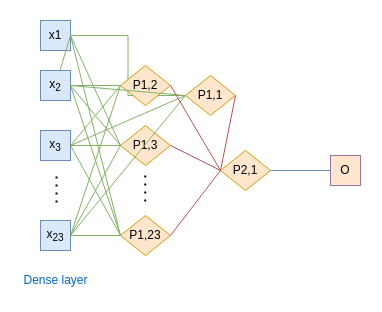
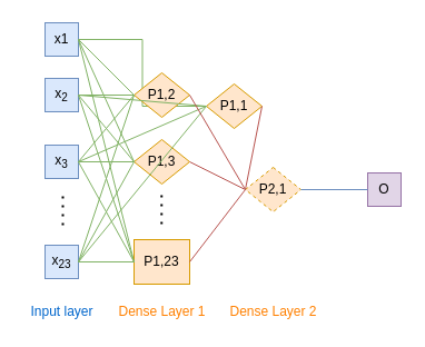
  <mxCell id="0" />
  <mxCell id="1" parent="0" />
  <mxCell id="2" style="edgeStyle=orthogonalEdgeStyle;rounded=0;orthogonalLoop=1;jettySize=auto;html=1;exitX=1;exitY=0.5;exitDx=0;exitDy=0;entryX=0;entryY=0.5;entryDx=0;entryDy=0;horizontal=0;endArrow=none;endFill=0;fillColor=#d5e8d4;strokeColor=#82b366;" edge="1" parent="1" source="3" target="8"><mxGeometry relative="1" as="geometry" /></mxCell>
  <mxCell id="3" value="x1" style="rounded=0;whiteSpace=wrap;html=1;fillColor=#dae8fc;strokeColor=#6c8ebf;" vertex="1" parent="1"><mxGeometry x="40" y="20" width="30" height="30" as="geometry" /></mxCell>
  <mxCell id="4" value="x&lt;sub&gt;2&lt;/sub&gt;" style="rounded=0;whiteSpace=wrap;html=1;fillColor=#dae8fc;strokeColor=#6c8ebf;" vertex="1" parent="1"><mxGeometry x="40" y="70" width="30" height="30" as="geometry" /></mxCell>
  <mxCell id="5" value="x&lt;sub&gt;3&lt;/sub&gt;" style="rounded=0;whiteSpace=wrap;html=1;fillColor=#dae8fc;strokeColor=#6c8ebf;" vertex="1" parent="1"><mxGeometry x="40" y="130" width="30" height="30" as="geometry" /></mxCell>
  <mxCell id="6" value="x&lt;sub&gt;23&lt;/sub&gt;" style="rounded=0;whiteSpace=wrap;html=1;fillColor=#dae8fc;strokeColor=#6c8ebf;" vertex="1" parent="1"><mxGeometry x="40" y="220" width="30" height="30" as="geometry" /></mxCell>
- <mxCell id="7" value="P1,23" style="rhombus;whiteSpace=wrap;html=1;fillColor=#ffe6cc;strokeColor=#d79b00;" vertex="1" parent="1"><mxGeometry x="120" y="215" width="50" height="40" as="geometry" /></mxCell>
+ <mxCell id="7" value="P1,23" style="whiteSpace=wrap;html=1;fillColor=#ffe6cc;strokeColor=#d79b00;rounded=0;" vertex="1" parent="1"><mxGeometry x="120" y="215" width="50" height="40" as="geometry" /></mxCell>
  <mxCell id="8" value="P1,1" style="rhombus;whiteSpace=wrap;html=1;fillColor=#ffe6cc;strokeColor=#d79b00;" vertex="1" parent="1"><mxGeometry x="185" y="75" width="50" height="40" as="geometry" /></mxCell>
  <mxCell id="9" value="P1,2" style="rhombus;whiteSpace=wrap;html=1;fillColor=#ffe6cc;strokeColor=#d79b00;" vertex="1" parent="1"><mxGeometry x="120" y="65" width="50" height="40" as="geometry" /></mxCell>
  <mxCell id="10" value="P1,3" style="rhombus;whiteSpace=wrap;html=1;fillColor=#ffe6cc;strokeColor=#d79b00;" vertex="1" parent="1"><mxGeometry x="120" y="125" width="50" height="40" as="geometry" /></mxCell>
- <mxCell id="11" value="P2,1" style="rhombus;whiteSpace=wrap;html=1;fillColor=#ffe6cc;strokeColor=#d79b00;" vertex="1" parent="1"><mxGeometry x="220" y="150" width="50" height="40" as="geometry" /></mxCell>
- <mxCell id="12" value="O" style="rounded=0;whiteSpace=wrap;html=1;fillColor=#ffe6cc;strokeColor=#9673a6;" vertex="1" parent="1"><mxGeometry x="330" y="155" width="30" height="30" as="geometry" /></mxCell>
+ <mxCell id="11" value="P2,1" style="rhombus;whiteSpace=wrap;html=1;fillColor=#ffe6cc;strokeColor=#d79b00;dashed=1;" vertex="1" parent="1"><mxGeometry x="220" y="150" width="50" height="40" as="geometry" /></mxCell>
+ <mxCell id="12" value="O" style="rounded=0;whiteSpace=wrap;html=1;fillColor=#e1d5e7;strokeColor=#9673a6;" vertex="1" parent="1"><mxGeometry x="330" y="155" width="30" height="30" as="geometry" /></mxCell>
  <mxCell id="13" value="" style="endArrow=none;html=1;rounded=0;exitX=1;exitY=0.5;exitDx=0;exitDy=0;entryX=0;entryY=0.5;entryDx=0;entryDy=0;fillColor=#d5e8d4;strokeColor=#82b366;" edge="1" parent="1" source="3" target="10"><mxGeometry width="50" height="50" relative="1" as="geometry"><mxPoint x="180" y="170" as="sourcePoint" /><mxPoint x="230" y="120" as="targetPoint" /></mxGeometry></mxCell>
- <mxCell id="14" value="" style="endArrow=none;html=1;rounded=0;exitX=1;exitY=0.5;exitDx=0;exitDy=0;fillColor=#d5e8d4;strokeColor=#82b366;" edge="1" parent="1" source="3" target="4"><mxGeometry width="50" height="50" relative="1" as="geometry"><mxPoint x="180" y="170" as="sourcePoint" /><mxPoint x="230" y="120" as="targetPoint" /></mxGeometry></mxCell>
+ <mxCell id="14" value="" style="endArrow=none;html=1;rounded=0;exitX=1;exitY=0.5;exitDx=0;exitDy=0;entryX=0;entryY=0.5;entryDx=0;entryDy=0;fillColor=#d5e8d4;strokeColor=#82b366;" edge="1" parent="1" source="3" target="9"><mxGeometry width="50" height="50" relative="1" as="geometry"><mxPoint x="180" y="170" as="sourcePoint" /><mxPoint x="230" y="120" as="targetPoint" /></mxGeometry></mxCell>
  <mxCell id="15" value="" style="endArrow=none;html=1;rounded=0;exitX=1;exitY=0.5;exitDx=0;exitDy=0;entryX=0;entryY=0.5;entryDx=0;entryDy=0;fillColor=#d5e8d4;strokeColor=#82b366;" edge="1" parent="1" source="3" target="7"><mxGeometry width="50" height="50" relative="1" as="geometry"><mxPoint x="180" y="170" as="sourcePoint" /><mxPoint x="230" y="120" as="targetPoint" /></mxGeometry></mxCell>
  <mxCell id="16" value="" style="endArrow=none;html=1;rounded=0;exitX=1;exitY=0.5;exitDx=0;exitDy=0;entryX=0;entryY=0.5;entryDx=0;entryDy=0;fillColor=#d5e8d4;strokeColor=#82b366;" edge="1" parent="1" source="4" target="9"><mxGeometry width="50" height="50" relative="1" as="geometry"><mxPoint x="180" y="170" as="sourcePoint" /><mxPoint x="230" y="120" as="targetPoint" /></mxGeometry></mxCell>
  <mxCell id="17" value="" style="endArrow=none;html=1;rounded=0;exitX=1;exitY=0.5;exitDx=0;exitDy=0;entryX=0;entryY=0.5;entryDx=0;entryDy=0;fillColor=#d5e8d4;strokeColor=#82b366;" edge="1" parent="1" source="4" target="8"><mxGeometry width="50" height="50" relative="1" as="geometry"><mxPoint x="180" y="170" as="sourcePoint" /><mxPoint x="230" y="120" as="targetPoint" /></mxGeometry></mxCell>
  <mxCell id="18" value="" style="endArrow=none;html=1;rounded=0;exitX=1;exitY=0.5;exitDx=0;exitDy=0;entryX=0;entryY=0.5;entryDx=0;entryDy=0;fillColor=#d5e8d4;strokeColor=#82b366;" edge="1" parent="1" source="4" target="10"><mxGeometry width="50" height="50" relative="1" as="geometry"><mxPoint x="180" y="170" as="sourcePoint" /><mxPoint x="230" y="120" as="targetPoint" /></mxGeometry></mxCell>
  <mxCell id="19" value="" style="endArrow=none;html=1;rounded=0;exitX=1;exitY=0.5;exitDx=0;exitDy=0;entryX=0;entryY=0.5;entryDx=0;entryDy=0;fillColor=#d5e8d4;strokeColor=#82b366;" edge="1" parent="1" source="4" target="7"><mxGeometry width="50" height="50" relative="1" as="geometry"><mxPoint x="100" y="160" as="sourcePoint" /><mxPoint x="150" y="110" as="targetPoint" /></mxGeometry></mxCell>
  <mxCell id="20" value="" style="endArrow=none;html=1;rounded=0;exitX=1;exitY=0.5;exitDx=0;exitDy=0;entryX=0;entryY=0.5;entryDx=0;entryDy=0;fillColor=#d5e8d4;strokeColor=#82b366;" edge="1" parent="1" source="5" target="8"><mxGeometry width="50" height="50" relative="1" as="geometry"><mxPoint x="100" y="160" as="sourcePoint" /><mxPoint x="150" y="110" as="targetPoint" /></mxGeometry></mxCell>
  <mxCell id="21" value="" style="endArrow=none;html=1;rounded=0;exitX=1;exitY=0.5;exitDx=0;exitDy=0;entryX=0;entryY=0.5;entryDx=0;entryDy=0;fillColor=#d5e8d4;strokeColor=#82b366;" edge="1" parent="1" source="5" target="9"><mxGeometry width="50" height="50" relative="1" as="geometry"><mxPoint x="100" y="160" as="sourcePoint" /><mxPoint x="110" y="100" as="targetPoint" /></mxGeometry></mxCell>
  <mxCell id="22" value="" style="endArrow=none;html=1;rounded=0;entryX=0;entryY=0.5;entryDx=0;entryDy=0;exitX=1;exitY=0.5;exitDx=0;exitDy=0;fillColor=#d5e8d4;strokeColor=#82b366;" edge="1" parent="1" source="5" target="10"><mxGeometry width="50" height="50" relative="1" as="geometry"><mxPoint x="90" y="130" as="sourcePoint" /><mxPoint x="140" y="80" as="targetPoint" /></mxGeometry></mxCell>
  <mxCell id="23" value="" style="endArrow=none;html=1;rounded=0;entryX=1;entryY=0.5;entryDx=0;entryDy=0;exitX=0;exitY=0.5;exitDx=0;exitDy=0;fillColor=#d5e8d4;strokeColor=#82b366;" edge="1" parent="1" source="7" target="5"><mxGeometry width="50" height="50" relative="1" as="geometry"><mxPoint x="90" y="240" as="sourcePoint" /><mxPoint x="140" y="190" as="targetPoint" /></mxGeometry></mxCell>
  <mxCell id="24" value="" style="endArrow=none;html=1;rounded=0;exitX=1;exitY=0.5;exitDx=0;exitDy=0;entryX=0;entryY=0.5;entryDx=0;entryDy=0;fillColor=#d5e8d4;strokeColor=#82b366;" edge="1" parent="1" source="6" target="7"><mxGeometry width="50" height="50" relative="1" as="geometry"><mxPoint x="90" y="240" as="sourcePoint" /><mxPoint x="140" y="190" as="targetPoint" /></mxGeometry></mxCell>
  <mxCell id="25" value="" style="endArrow=none;html=1;rounded=0;exitX=1;exitY=0.5;exitDx=0;exitDy=0;entryX=0;entryY=0.5;entryDx=0;entryDy=0;fillColor=#d5e8d4;strokeColor=#82b366;" edge="1" parent="1" source="6" target="10"><mxGeometry width="50" height="50" relative="1" as="geometry"><mxPoint x="90" y="240" as="sourcePoint" /><mxPoint x="140" y="190" as="targetPoint" /></mxGeometry></mxCell>
  <mxCell id="26" value="" style="endArrow=none;html=1;rounded=0;exitX=1;exitY=0.5;exitDx=0;exitDy=0;entryX=0;entryY=0.5;entryDx=0;entryDy=0;fillColor=#d5e8d4;strokeColor=#82b366;" edge="1" parent="1" source="6" target="9"><mxGeometry width="50" height="50" relative="1" as="geometry"><mxPoint x="90" y="200" as="sourcePoint" /><mxPoint x="140" y="150" as="targetPoint" /></mxGeometry></mxCell>
  <mxCell id="27" value="" style="endArrow=none;html=1;rounded=0;entryX=0;entryY=0.5;entryDx=0;entryDy=0;exitX=1;exitY=0.5;exitDx=0;exitDy=0;fillColor=#d5e8d4;strokeColor=#82b366;" edge="1" parent="1" source="6" target="8"><mxGeometry width="50" height="50" relative="1" as="geometry"><mxPoint x="90" y="130" as="sourcePoint" /><mxPoint x="140" y="80" as="targetPoint" /></mxGeometry></mxCell>
  <mxCell id="28" value="" style="endArrow=none;html=1;rounded=0;entryX=0;entryY=0.5;entryDx=0;entryDy=0;exitX=1;exitY=0.5;exitDx=0;exitDy=0;fillColor=#f8cecc;strokeColor=#b85450;" edge="1" parent="1" source="8" target="11"><mxGeometry width="50" height="50" relative="1" as="geometry"><mxPoint x="110" y="160" as="sourcePoint" /><mxPoint x="160" y="110" as="targetPoint" /></mxGeometry></mxCell>
  <mxCell id="29" value="" style="endArrow=none;html=1;rounded=0;entryX=0;entryY=0.5;entryDx=0;entryDy=0;exitX=1;exitY=0.5;exitDx=0;exitDy=0;fillColor=#f8cecc;strokeColor=#b85450;" edge="1" parent="1" source="9" target="11"><mxGeometry width="50" height="50" relative="1" as="geometry"><mxPoint x="110" y="160" as="sourcePoint" /><mxPoint x="160" y="110" as="targetPoint" /></mxGeometry></mxCell>
  <mxCell id="30" value="" style="endArrow=none;html=1;rounded=0;entryX=0;entryY=0.5;entryDx=0;entryDy=0;exitX=1;exitY=0.5;exitDx=0;exitDy=0;fillColor=#f8cecc;strokeColor=#b85450;" edge="1" parent="1" source="10" target="11"><mxGeometry width="50" height="50" relative="1" as="geometry"><mxPoint x="110" y="160" as="sourcePoint" /><mxPoint x="160" y="110" as="targetPoint" /></mxGeometry></mxCell>
  <mxCell id="31" value="" style="endArrow=none;html=1;rounded=0;entryX=0;entryY=0.5;entryDx=0;entryDy=0;exitX=1;exitY=0.5;exitDx=0;exitDy=0;fillColor=#f8cecc;strokeColor=#b85450;" edge="1" parent="1" source="7" target="11"><mxGeometry width="50" height="50" relative="1" as="geometry"><mxPoint x="110" y="160" as="sourcePoint" /><mxPoint x="160" y="110" as="targetPoint" /></mxGeometry></mxCell>
  <mxCell id="32" value="" style="endArrow=none;dashed=1;html=1;dashPattern=1 3;strokeWidth=2;rounded=0;" edge="1" parent="1"><mxGeometry width="50" height="50" relative="1" as="geometry"><mxPoint x="56" y="202" as="sourcePoint" /><mxPoint x="56" y="172" as="targetPoint" /></mxGeometry></mxCell>
  <mxCell id="33" value="" style="endArrow=none;dashed=1;html=1;dashPattern=1 3;strokeWidth=2;rounded=0;" edge="1" parent="1"><mxGeometry width="50" height="50" relative="1" as="geometry"><mxPoint x="144.76" y="201" as="sourcePoint" /><mxPoint x="144.76" y="171" as="targetPoint" /></mxGeometry></mxCell>
  <mxCell id="34" value="" style="endArrow=none;html=1;rounded=0;entryX=0;entryY=0.5;entryDx=0;entryDy=0;exitX=1;exitY=0.5;exitDx=0;exitDy=0;fillColor=#dae8fc;strokeColor=#6c8ebf;" edge="1" parent="1" source="11" target="12"><mxGeometry width="50" height="50" relative="1" as="geometry"><mxPoint x="110" y="160" as="sourcePoint" /><mxPoint x="160" y="110" as="targetPoint" /></mxGeometry></mxCell>
- <mxCell id="35" value="Dense layer" style="text;html=1;resizable=0;autosize=1;align=center;verticalAlign=middle;points=[];fillColor=none;strokeColor=none;rounded=0;fontColor=#0066CC;" vertex="1" parent="1"><mxGeometry x="20" y="270" width="70" height="20" as="geometry" /></mxCell>
+ <mxCell id="35" value="Input layer" style="text;html=1;resizable=0;autosize=1;align=center;verticalAlign=middle;points=[];fillColor=none;strokeColor=none;rounded=0;fontColor=#0066CC;" vertex="1" parent="1"><mxGeometry x="20" y="270" width="70" height="20" as="geometry" /></mxCell>
+ <mxCell id="36" value="Dense Layer 1" style="text;html=1;resizable=0;autosize=1;align=center;verticalAlign=middle;points=[];fillColor=none;strokeColor=none;rounded=0;fontColor=#FF8000;" vertex="1" parent="1"><mxGeometry x="100" y="270" width="90" height="20" as="geometry" /></mxCell>
+ <mxCell id="37" value="Dense Layer 2" style="text;html=1;resizable=0;autosize=1;align=center;verticalAlign=middle;points=[];fillColor=none;strokeColor=none;rounded=0;fontColor=#FF8000;" vertex="1" parent="1"><mxGeometry x="200" y="270" width="90" height="20" as="geometry" /></mxCell>
